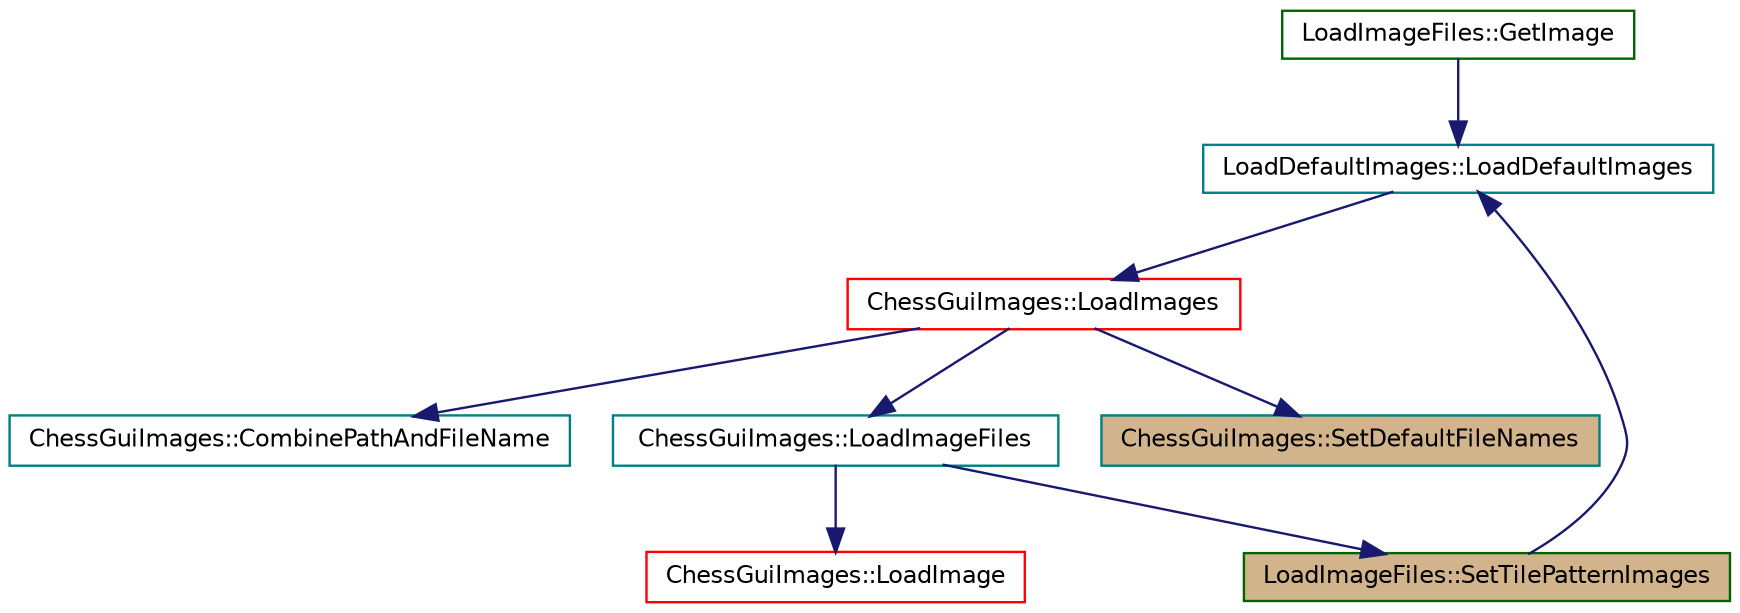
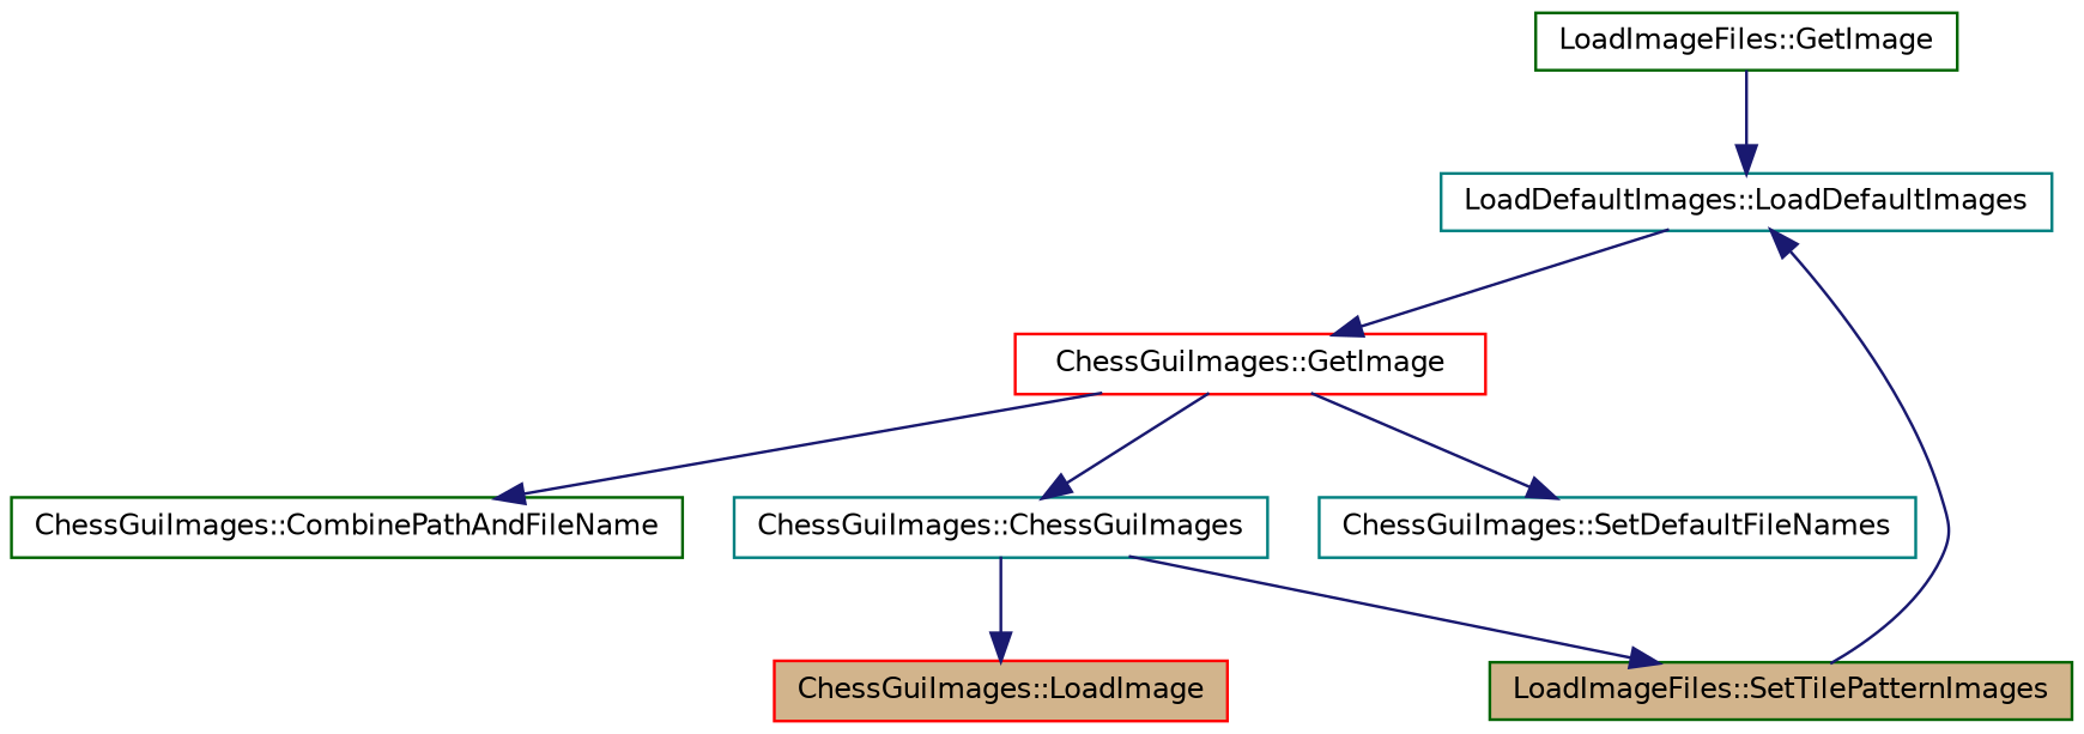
  digraph {
    rankdir=TB
    node [color=darkgreen fillcolor=white fontname=Helvetica fontsize=10 shape=record style=filled]
    edge [color=midnightblue fontname=Helvetica fontsize=10 labelfontname=Helvetica labelfontsize=10 style=solid]
    n1 [fontcolor=black height=0.2 label="LoadImageFiles::GetImage" width=0.4]
    n2 [color=teal height=0.2 label="LoadDefaultImages::LoadDefaultImages" width=0.4]
-   n3 [color=red height=0.2 label="ChessGuiImages::LoadImages" width=0.4]
-   n4 [color=teal height=0.2 label="ChessGuiImages::CombinePathAndFileName" width=0.4]
-   n5 [color=teal height=0.2 label="ChessGuiImages::LoadImageFiles" width=0.4]
-   n6 [color=teal fillcolor=tan height=0.2 label="ChessGuiImages::SetDefaultFileNames" width=0.4]
-   n7 [color=red height=0.2 label="ChessGuiImages::LoadImage" width=0.4]
+   n3 [color=red height=0.2 label="ChessGuiImages::GetImage" width=0.4]
+   n4 [height=0.2 label="ChessGuiImages::CombinePathAndFileName" width=0.4]
+   n5 [color=teal height=0.2 label="ChessGuiImages::ChessGuiImages" width=0.4]
+   n6 [color=teal height=0.2 label="ChessGuiImages::SetDefaultFileNames" width=0.4]
+   n7 [color=red fillcolor=tan height=0.2 label="ChessGuiImages::LoadImage" width=0.4]
    n8 [fillcolor=tan height=0.2 label="LoadImageFiles::SetTilePatternImages" width=0.4]
    n1 -> n2
    n2 -> n3
    n3 -> n4
    n3 -> n5
    n3 -> n6
    n5 -> n7
    n5 -> n8
    n8 -> n2
  }
